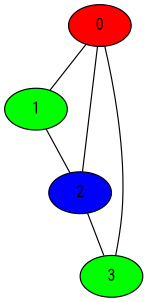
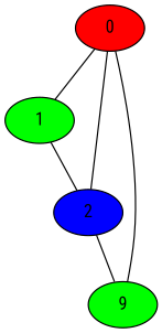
  graph {
    fontname="Roboto Condensed"
    node [fillcolor=green style=filled fontname="Roboto Condensed"]
    edge [fontname="Roboto Condensed"]
    0 [fillcolor=red]
    1
    2 [fillcolor=blue]
-   3
+   3 [label=9]
    0 -- 1
    0 -- 2
    0 -- 3
    1 -- 2
    2 -- 3
  }
